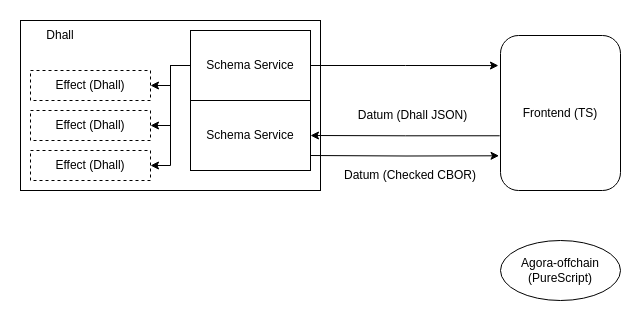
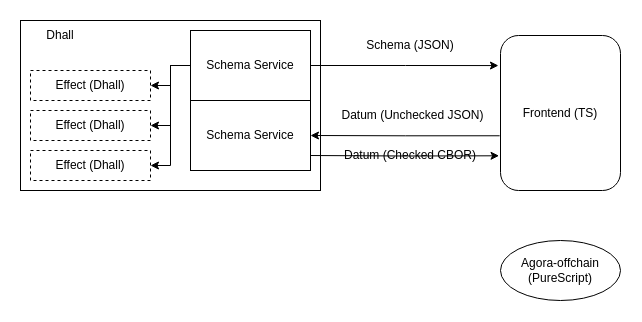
  <mxCell id="0" />
  <mxCell id="1" parent="0" />
  <mxCell id="2" value="" style="rounded=0;whiteSpace=wrap;html=1;fillColor=none;" vertex="1" parent="1"><mxGeometry x="20" y="20" width="300" height="170" as="geometry" /></mxCell>
  <mxCell id="3" style="edgeStyle=orthogonalEdgeStyle;rounded=0;orthogonalLoop=1;jettySize=auto;html=1;exitX=-0.007;exitY=0.647;exitDx=0;exitDy=0;exitPerimeter=0;" edge="1" parent="1" source="4" target="18"><mxGeometry relative="1" as="geometry" /></mxCell>
  <mxCell id="4" value="Frontend (TS)" style="whiteSpace=wrap;html=1;rounded=1;" vertex="1" parent="1"><mxGeometry x="500" y="35" width="120" height="155" as="geometry" /></mxCell>
+ <mxCell id="5" value="Schema (JSON)" style="text;html=1;strokeColor=none;fillColor=none;align=center;verticalAlign=middle;whiteSpace=wrap;rounded=0;" vertex="1" parent="1"><mxGeometry x="340" y="30" width="140" height="30" as="geometry" /></mxCell>
  <mxCell id="6" style="edgeStyle=orthogonalEdgeStyle;rounded=0;orthogonalLoop=1;jettySize=auto;html=1;exitX=0;exitY=0.5;exitDx=0;exitDy=0;entryX=1;entryY=0.5;entryDx=0;entryDy=0;" edge="1" parent="1" source="10" target="14"><mxGeometry relative="1" as="geometry" /></mxCell>
  <mxCell id="7" style="edgeStyle=orthogonalEdgeStyle;rounded=0;orthogonalLoop=1;jettySize=auto;html=1;exitX=0;exitY=0.5;exitDx=0;exitDy=0;entryX=1;entryY=0.5;entryDx=0;entryDy=0;" edge="1" parent="1" source="10" target="15"><mxGeometry relative="1" as="geometry" /></mxCell>
  <mxCell id="8" style="edgeStyle=orthogonalEdgeStyle;rounded=0;orthogonalLoop=1;jettySize=auto;html=1;exitX=0;exitY=0.5;exitDx=0;exitDy=0;entryX=1;entryY=0.5;entryDx=0;entryDy=0;" edge="1" parent="1" source="10" target="16"><mxGeometry relative="1" as="geometry" /></mxCell>
  <mxCell id="9" style="edgeStyle=orthogonalEdgeStyle;rounded=0;orthogonalLoop=1;jettySize=auto;html=1;exitX=1;exitY=0.5;exitDx=0;exitDy=0;entryX=-0.017;entryY=0.194;entryDx=0;entryDy=0;entryPerimeter=0;" edge="1" parent="1" source="10" target="4"><mxGeometry relative="1" as="geometry" /></mxCell>
  <mxCell id="10" value="Schema Service" style="rounded=0;whiteSpace=wrap;html=1;" vertex="1" parent="1"><mxGeometry x="190" y="30" width="120" height="70" as="geometry" /></mxCell>
  <mxCell id="11" value="Dhall" style="text;html=1;strokeColor=none;fillColor=none;align=center;verticalAlign=middle;whiteSpace=wrap;rounded=0;" vertex="1" parent="1"><mxGeometry x="30" y="20" width="60" height="30" as="geometry" /></mxCell>
- <mxCell id="12" value="Datum (Dhall JSON)" style="text;html=1;strokeColor=none;fillColor=none;align=center;verticalAlign=middle;whiteSpace=wrap;rounded=0;" vertex="1" parent="1"><mxGeometry x="340" y="100" width="145" height="30" as="geometry" /></mxCell>
+ <mxCell id="12" value="Datum (Unchecked JSON)" style="text;html=1;strokeColor=none;fillColor=none;align=center;verticalAlign=middle;whiteSpace=wrap;rounded=0;" vertex="1" parent="1"><mxGeometry x="340" y="100" width="145" height="30" as="geometry" /></mxCell>
  <mxCell id="13" value="Agora-offchain (PureScript)" style="ellipse;whiteSpace=wrap;html=1;" vertex="1" parent="1"><mxGeometry x="500" y="240" width="120" height="60" as="geometry" /></mxCell>
  <mxCell id="14" value="Effect (Dhall)" style="rounded=0;whiteSpace=wrap;html=1;dashed=1;" vertex="1" parent="1"><mxGeometry x="30" y="70" width="120" height="30" as="geometry" /></mxCell>
  <mxCell id="15" value="Effect (Dhall)" style="rounded=0;whiteSpace=wrap;html=1;dashed=1;" vertex="1" parent="1"><mxGeometry x="30" y="110" width="120" height="30" as="geometry" /></mxCell>
  <mxCell id="16" value="Effect (Dhall)" style="rounded=0;whiteSpace=wrap;html=1;dashed=1;" vertex="1" parent="1"><mxGeometry x="30" y="150" width="120" height="30" as="geometry" /></mxCell>
  <mxCell id="17" style="edgeStyle=orthogonalEdgeStyle;rounded=0;orthogonalLoop=1;jettySize=auto;html=1;entryX=-0.012;entryY=0.776;entryDx=0;entryDy=0;entryPerimeter=0;" edge="1" parent="1" target="4"><mxGeometry relative="1" as="geometry"><mxPoint x="310" y="155" as="sourcePoint" /></mxGeometry></mxCell>
  <mxCell id="18" value="Schema Service" style="rounded=0;whiteSpace=wrap;html=1;" vertex="1" parent="1"><mxGeometry x="190" y="100" width="120" height="70" as="geometry" /></mxCell>
- <mxCell id="19" value="Datum (Checked CBOR)" style="text;html=1;strokeColor=none;fillColor=none;align=center;verticalAlign=middle;whiteSpace=wrap;rounded=0;" vertex="1" parent="1"><mxGeometry x="340" y="160" width="140" height="30" as="geometry" /></mxCell>
+ <mxCell id="19" value="Datum (Checked CBOR)" style="text;html=1;strokeColor=none;fillColor=none;align=center;verticalAlign=middle;whiteSpace=wrap;rounded=0;" vertex="1" parent="1"><mxGeometry x="340" y="140" width="140" height="30" as="geometry" /></mxCell>
